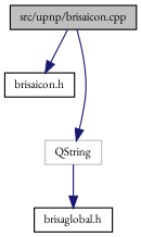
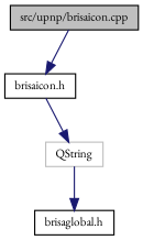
  digraph {
    fontname="EB Garamond"
    node [color=black fontname="EB Garamond" fontsize=10 shape=record]
    edge [color=midnightblue fontname="EB Garamond" fontsize=10 labelfontname=FreeSans labelfontsize=10 style=solid]
    n1 [fillcolor=grey75 fontcolor=black height=0.2 label="src/upnp/brisaicon.cpp" style=filled width=0.4]
    n2 [height=0.2 label="brisaicon.h" width=0.4]
    n3 [color=grey75 height=0.2 label=QString width=0.4]
    n4 [height=0.2 label="brisaglobal.h" width=0.4]
    n1 -> n2
-   n1 -> n3
+   n2 -> n3
    n3 -> n4
  }
